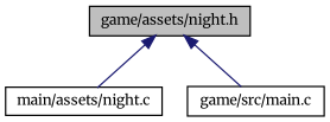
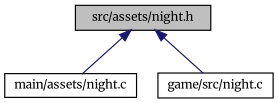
  digraph {
    fontname=Merriweather
    node [color=black fillcolor=white fontname=Merriweather fontsize=10 shape=record style=filled]
    edge [color=midnightblue dir=back fontname=Merriweather fontsize=10 labelfontname=Helvetica labelfontsize=10 style=solid]
-   n1 [fillcolor=grey75 fontcolor=black height=0.2 label="game/assets/night.h" width=0.4]
+   n1 [fillcolor=grey75 fontcolor=black height=0.2 label="src/assets/night.h" width=0.4]
    n2 [height=0.2 label="main/assets/night.c" width=0.4]
-   n3 [height=0.2 label="game/src/main.c" width=0.4]
+   n3 [height=0.2 label="game/src/night.c" width=0.4]
    n1 -> n2
    n1 -> n3
  }
